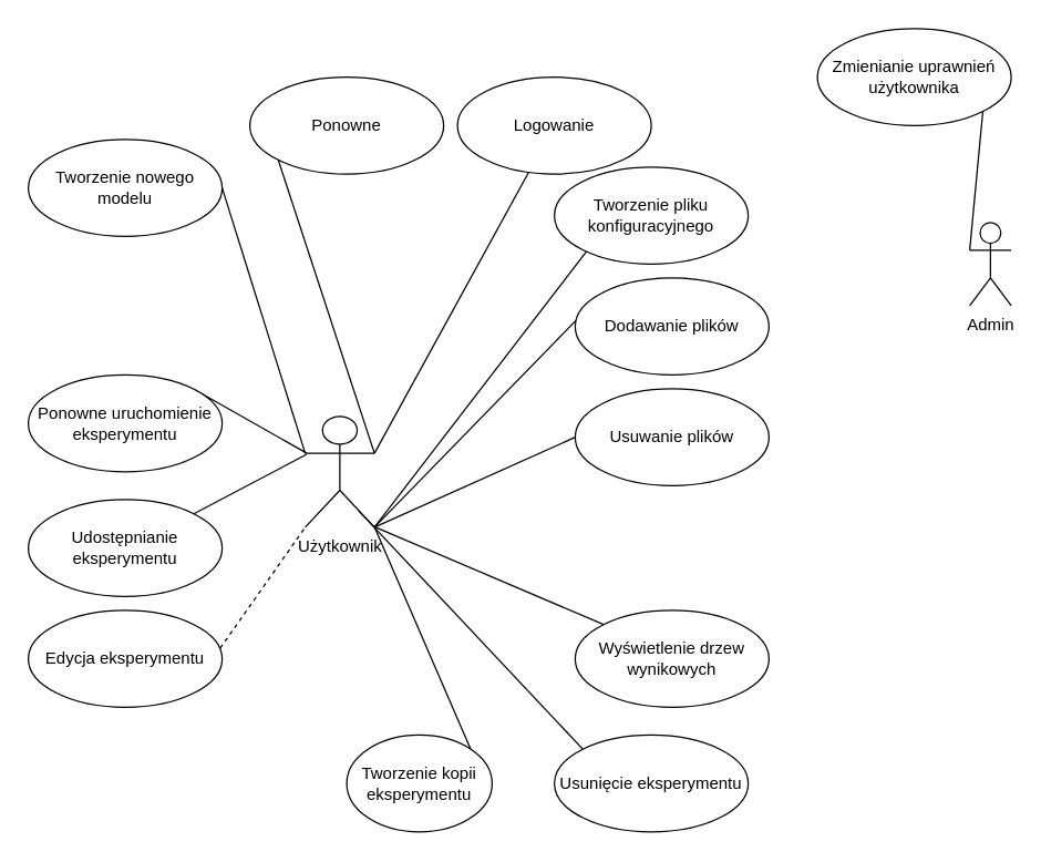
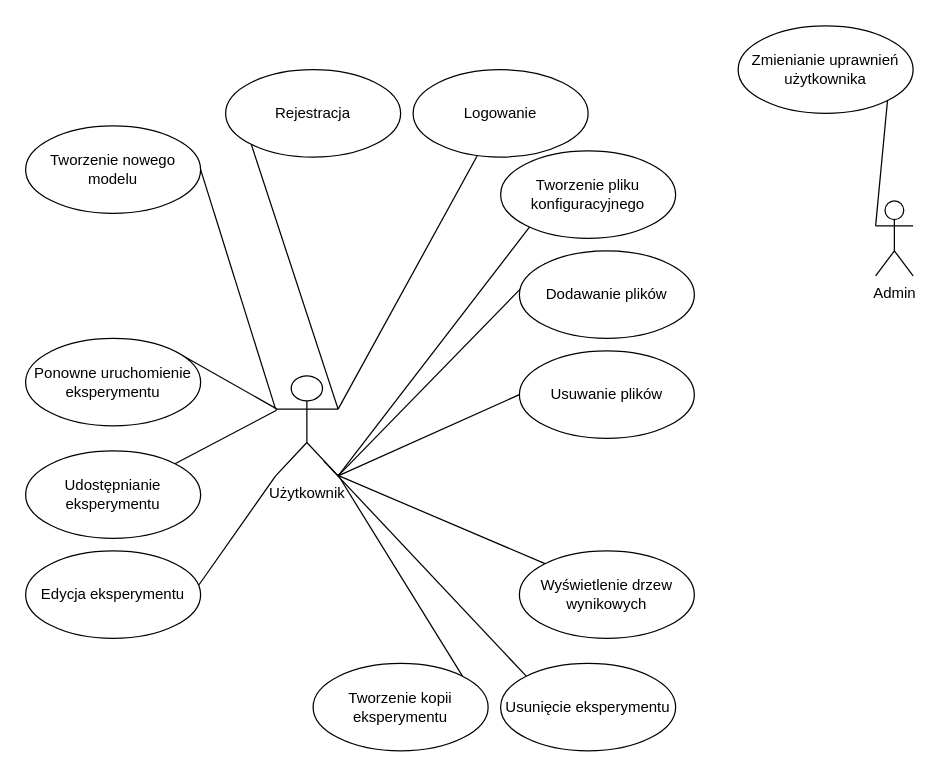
  <mxCell id="0" />
  <mxCell id="1" parent="0" />
  <mxCell id="2" value="&lt;div&gt;Admin&lt;/div&gt;" style="shape=umlActor;verticalLabelPosition=bottom;labelBackgroundColor=#ffffff;verticalAlign=top;html=1;" vertex="1" parent="1"><mxGeometry x="700" y="160" width="30" height="60" as="geometry" /></mxCell>
  <mxCell id="3" value="&lt;div&gt;Użytkownik&lt;/div&gt;&lt;div&gt;&lt;br&gt;&lt;/div&gt;" style="shape=umlActor;verticalLabelPosition=bottom;labelBackgroundColor=#ffffff;verticalAlign=top;html=1;" vertex="1" parent="1"><mxGeometry x="220" y="300" width="50" height="80" as="geometry" /></mxCell>
  <mxCell id="4" style="edgeStyle=none;rounded=0;orthogonalLoop=1;jettySize=auto;html=1;exitX=0;exitY=1;exitDx=0;exitDy=0;endArrow=none;endFill=0;entryX=1;entryY=0.333;entryDx=0;entryDy=0;entryPerimeter=0;" edge="1" parent="1" source="5" target="3"><mxGeometry relative="1" as="geometry"><mxPoint x="170" y="260" as="targetPoint" /></mxGeometry></mxCell>
- <mxCell id="5" value="&lt;div&gt;Ponowne&lt;/div&gt;" style="ellipse;whiteSpace=wrap;html=1;" vertex="1" parent="1"><mxGeometry x="180" y="55" width="140" height="70" as="geometry" /></mxCell>
+ <mxCell id="5" value="&lt;div&gt;Rejestracja&lt;/div&gt;" style="ellipse;whiteSpace=wrap;html=1;" vertex="1" parent="1"><mxGeometry x="180" y="55" width="140" height="70" as="geometry" /></mxCell>
  <mxCell id="6" style="edgeStyle=none;rounded=0;orthogonalLoop=1;jettySize=auto;html=1;entryX=1;entryY=0.333;entryDx=0;entryDy=0;entryPerimeter=0;endArrow=none;endFill=0;" edge="1" parent="1" source="7" target="3"><mxGeometry relative="1" as="geometry"><mxPoint x="210" y="240" as="targetPoint" /></mxGeometry></mxCell>
  <mxCell id="7" value="&lt;div&gt;Logowanie&lt;br&gt;&lt;/div&gt;" style="ellipse;whiteSpace=wrap;html=1;" vertex="1" parent="1"><mxGeometry x="330" y="55" width="140" height="70" as="geometry" /></mxCell>
  <mxCell id="8" style="edgeStyle=none;rounded=0;orthogonalLoop=1;jettySize=auto;html=1;exitX=1;exitY=1;exitDx=0;exitDy=0;entryX=0;entryY=0.333;entryDx=0;entryDy=0;entryPerimeter=0;endArrow=none;endFill=0;" edge="1" parent="1" source="9" target="2"><mxGeometry relative="1" as="geometry" /></mxCell>
  <mxCell id="9" value="&lt;div&gt;Zmienianie uprawnień użytkownika&lt;/div&gt;" style="ellipse;whiteSpace=wrap;html=1;" vertex="1" parent="1"><mxGeometry x="590" width="140" height="70" as="geometry" y="20" /></mxCell>
  <mxCell id="10" style="edgeStyle=none;rounded=0;orthogonalLoop=1;jettySize=auto;html=1;exitX=0;exitY=0;exitDx=0;exitDy=0;endArrow=none;endFill=0;entryX=1;entryY=1;entryDx=0;entryDy=0;entryPerimeter=0;" edge="1" parent="1" source="11" target="3"><mxGeometry relative="1" as="geometry"><mxPoint x="220" y="370" as="targetPoint" /></mxGeometry></mxCell>
  <mxCell id="11" value="Dodawanie plików" style="ellipse;whiteSpace=wrap;html=1;" vertex="1" parent="1"><mxGeometry x="415" y="200" width="140" height="70" as="geometry" /></mxCell>
  <mxCell id="12" style="edgeStyle=none;rounded=0;orthogonalLoop=1;jettySize=auto;html=1;exitX=0.5;exitY=0;exitDx=0;exitDy=0;entryX=1;entryY=1;entryDx=0;entryDy=0;entryPerimeter=0;endArrow=none;endFill=0;" edge="1" parent="1" source="13" target="3"><mxGeometry relative="1" as="geometry" /></mxCell>
  <mxCell id="13" value="&lt;div&gt;Tworzenie pliku konfiguracyjnego&lt;/div&gt;" style="ellipse;whiteSpace=wrap;html=1;" vertex="1" parent="1"><mxGeometry x="400" y="120" width="140" height="70" as="geometry" /></mxCell>
  <mxCell id="14" style="edgeStyle=none;rounded=0;orthogonalLoop=1;jettySize=auto;html=1;exitX=1;exitY=0.5;exitDx=0;exitDy=0;entryX=0;entryY=0.333;entryDx=0;entryDy=0;entryPerimeter=0;endArrow=none;endFill=0;" edge="1" parent="1" source="15" target="3"><mxGeometry relative="1" as="geometry" /></mxCell>
  <mxCell id="15" value="&lt;div&gt;Tworzenie nowego modelu&lt;/div&gt;" style="ellipse;whiteSpace=wrap;html=1;" vertex="1" parent="1"><mxGeometry x="20" y="100" width="140" height="70" as="geometry" /></mxCell>
  <mxCell id="16" style="edgeStyle=none;rounded=0;orthogonalLoop=1;jettySize=auto;html=1;exitX=1;exitY=0;exitDx=0;exitDy=0;endArrow=none;endFill=0;entryX=0.017;entryY=0.33;entryDx=0;entryDy=0;entryPerimeter=0;" edge="1" parent="1" source="17" target="3"><mxGeometry relative="1" as="geometry"><mxPoint x="220" y="340" as="targetPoint" /></mxGeometry></mxCell>
  <mxCell id="17" value="&lt;div&gt;Ponowne uruchomienie eksperymentu &lt;br&gt;&lt;/div&gt;" style="ellipse;whiteSpace=wrap;html=1;" vertex="1" parent="1"><mxGeometry x="20" y="270" width="140" height="70" as="geometry" /></mxCell>
  <mxCell id="18" style="edgeStyle=none;rounded=0;orthogonalLoop=1;jettySize=auto;html=1;exitX=0;exitY=0;exitDx=0;exitDy=0;endArrow=none;endFill=0;entryX=0.996;entryY=0.995;entryDx=0;entryDy=0;entryPerimeter=0;" edge="1" parent="1" source="19" target="3"><mxGeometry relative="1" as="geometry"><mxPoint x="280" y="400" as="targetPoint" /></mxGeometry></mxCell>
  <mxCell id="19" value="&lt;div&gt;Wyświetlenie drzew wynikowych&lt;br&gt;&lt;/div&gt;" style="ellipse;whiteSpace=wrap;html=1;" vertex="1" parent="1"><mxGeometry x="415" y="440" width="140" height="70" as="geometry" /></mxCell>
  <mxCell id="20" value="Edycja eksperymentu" style="ellipse;whiteSpace=wrap;html=1;" vertex="1" parent="1"><mxGeometry x="20" y="440" width="140" height="70" as="geometry" /></mxCell>
  <mxCell id="21" style="edgeStyle=none;rounded=0;orthogonalLoop=1;jettySize=auto;html=1;exitX=0;exitY=0;exitDx=0;exitDy=0;entryX=0.773;entryY=0.852;entryDx=0;entryDy=0;entryPerimeter=0;endArrow=none;endFill=0;" edge="1" parent="1" source="22" target="3"><mxGeometry relative="1" as="geometry" /></mxCell>
  <mxCell id="22" value="&lt;div&gt;Usunięcie eksperymentu&lt;/div&gt;" style="ellipse;whiteSpace=wrap;html=1;" vertex="1" parent="1"><mxGeometry x="400" y="530" width="140" height="70" as="geometry" /></mxCell>
  <mxCell id="23" style="edgeStyle=none;rounded=0;orthogonalLoop=1;jettySize=auto;html=1;exitX=1;exitY=0;exitDx=0;exitDy=0;endArrow=none;endFill=0;entryX=0.015;entryY=0.344;entryDx=0;entryDy=0;entryPerimeter=0;" edge="1" parent="1" source="24" target="3"><mxGeometry relative="1" as="geometry"><mxPoint x="220" y="340" as="targetPoint" /></mxGeometry></mxCell>
  <mxCell id="24" value="Udostępnianie eksperymentu" style="ellipse;whiteSpace=wrap;html=1;" vertex="1" parent="1"><mxGeometry x="20" y="360" width="140" height="70" as="geometry" /></mxCell>
  <mxCell id="25" style="edgeStyle=none;rounded=0;orthogonalLoop=1;jettySize=auto;html=1;exitX=1;exitY=0;exitDx=0;exitDy=0;endArrow=none;endFill=0;entryX=0.991;entryY=0.984;entryDx=0;entryDy=0;entryPerimeter=0;" edge="1" parent="1" source="26" target="3"><mxGeometry relative="1" as="geometry"><mxPoint x="280" y="400" as="targetPoint" /></mxGeometry></mxCell>
- <mxCell id="26" value="Tworzenie kopii eksperymentu" style="ellipse;whiteSpace=wrap;html=1;" vertex="1" parent="1"><mxGeometry x="250" y="530" width="105" height="70" as="geometry" /></mxCell>
+ <mxCell id="26" value="Tworzenie kopii eksperymentu" style="ellipse;whiteSpace=wrap;html=1;" vertex="1" parent="1"><mxGeometry x="250" y="530" width="140" height="70" as="geometry" /></mxCell>
  <mxCell id="27" style="edgeStyle=none;rounded=0;orthogonalLoop=1;jettySize=auto;html=1;exitX=0;exitY=0.5;exitDx=0;exitDy=0;entryX=1;entryY=1;entryDx=0;entryDy=0;entryPerimeter=0;endArrow=none;endFill=0;" edge="1" parent="1" source="28" target="3"><mxGeometry relative="1" as="geometry" /></mxCell>
  <mxCell id="28" value="Usuwanie plików" style="ellipse;whiteSpace=wrap;html=1;" vertex="1" parent="1"><mxGeometry x="415" y="280" width="140" height="70" as="geometry" /></mxCell>
- <mxCell id="29" value="" style="endArrow=none;html=1;entryX=0;entryY=1;entryDx=0;entryDy=0;entryPerimeter=0;exitX=0.99;exitY=0.39;exitDx=0;exitDy=0;exitPerimeter=0;dashed=1;" edge="1" parent="1" source="20" target="3"><mxGeometry width="50" height="50" relative="1" as="geometry"><mxPoint x="20" y="720" as="sourcePoint" /><mxPoint x="70" y="670" as="targetPoint" /></mxGeometry></mxCell>
+ <mxCell id="29" value="" style="endArrow=none;html=1;entryX=0;entryY=1;entryDx=0;entryDy=0;entryPerimeter=0;exitX=0.99;exitY=0.39;exitDx=0;exitDy=0;exitPerimeter=0;" edge="1" parent="1" source="20" target="3"><mxGeometry width="50" height="50" relative="1" as="geometry"><mxPoint x="20" y="720" as="sourcePoint" /><mxPoint x="70" y="670" as="targetPoint" /></mxGeometry></mxCell>
